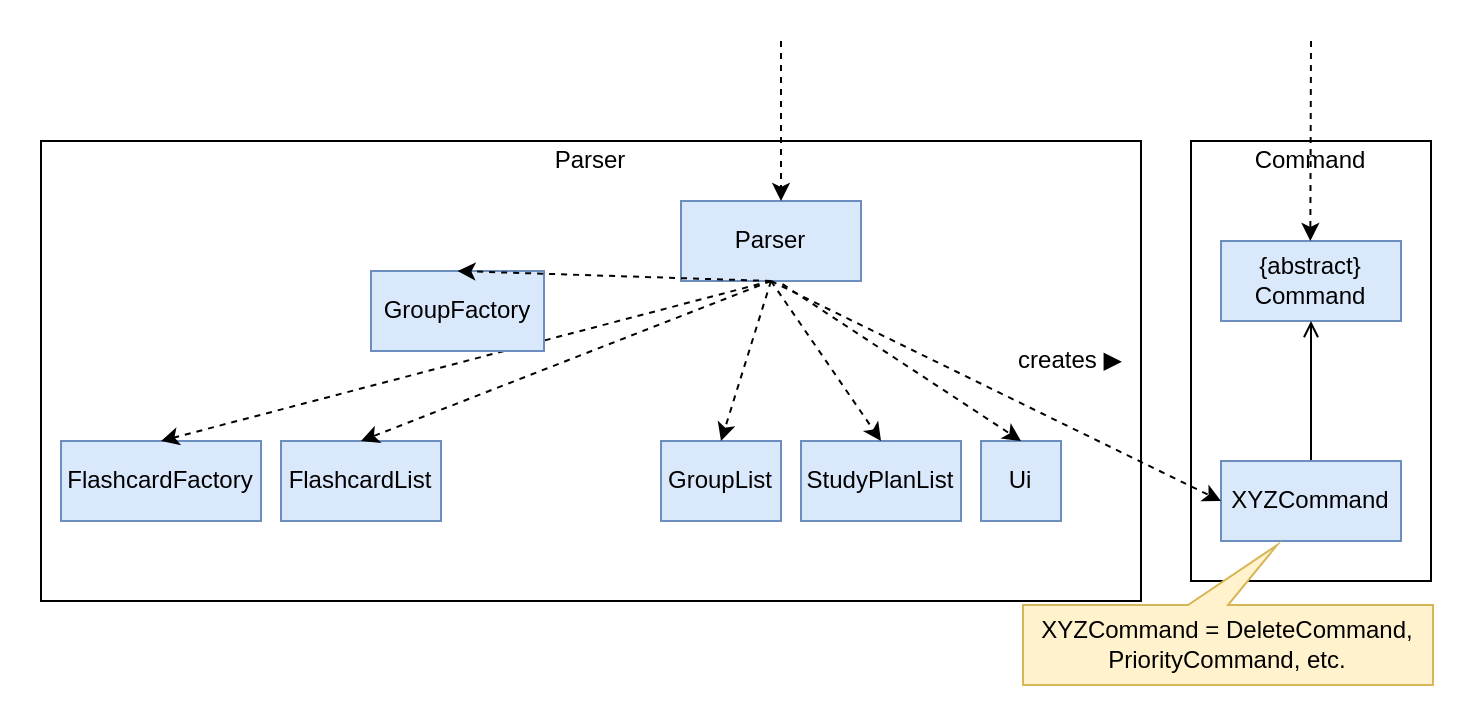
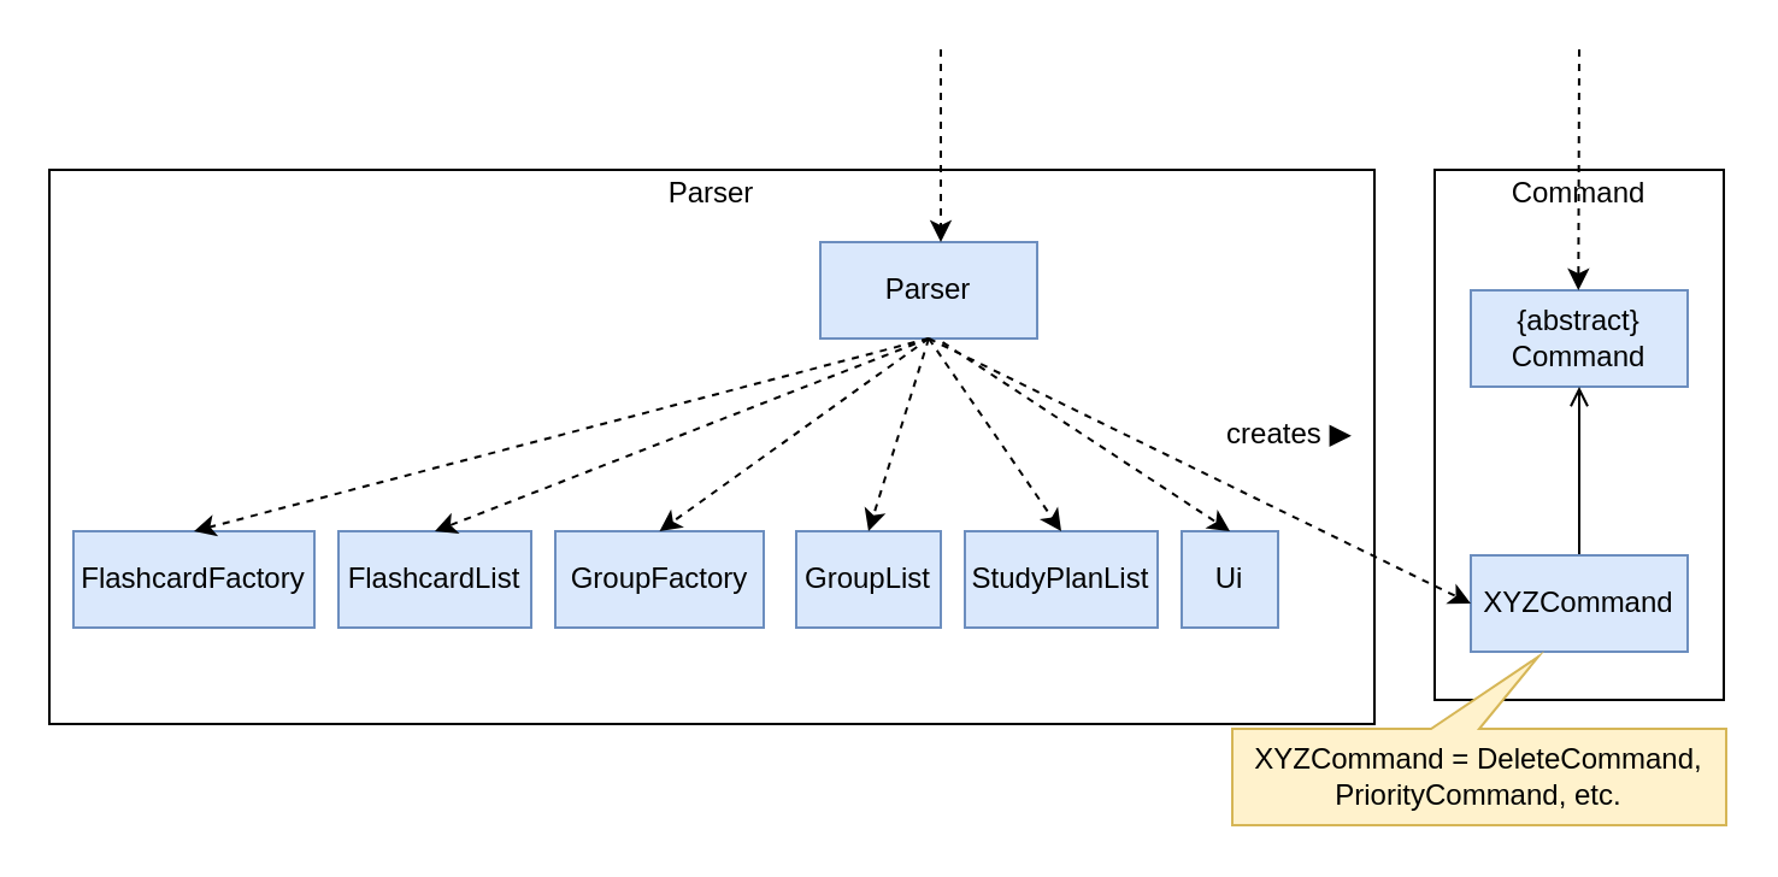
  <mxCell id="0" />
  <mxCell id="1" parent="0" />
  <mxCell id="2" value="" style="rounded=0;whiteSpace=wrap;html=1;fillColor=none;gradientColor=none;" vertex="1" parent="1"><mxGeometry x="595" y="70" width="120" height="220" as="geometry" /></mxCell>
  <mxCell id="3" value="" style="rounded=0;whiteSpace=wrap;html=1;gradientColor=none;fillColor=none;align=left;" vertex="1" parent="1"><mxGeometry x="20" y="70" width="550" height="230" as="geometry" /></mxCell>
  <mxCell id="4" value="Parser" style="rounded=0;whiteSpace=wrap;html=1;fillColor=#dae8fc;strokeColor=#6c8ebf;" vertex="1" parent="1"><mxGeometry x="340" y="100" width="90" height="40" as="geometry" /></mxCell>
  <mxCell id="5" value="FlashcardFactory" style="rounded=0;whiteSpace=wrap;html=1;fillColor=#dae8fc;strokeColor=#6c8ebf;" vertex="1" parent="1"><mxGeometry x="30" y="220" width="100" height="40" as="geometry" /></mxCell>
  <mxCell id="6" value="" style="endArrow=classic;html=1;exitX=0.5;exitY=1;exitDx=0;exitDy=0;entryX=0.5;entryY=0;entryDx=0;entryDy=0;dashed=1;" edge="1" parent="1" source="4" target="5"><mxGeometry width="50" height="50" relative="1" as="geometry"><mxPoint x="310" y="290" as="sourcePoint" /><mxPoint x="360" y="240" as="targetPoint" /></mxGeometry></mxCell>
  <mxCell id="7" value="FlashcardList" style="rounded=0;whiteSpace=wrap;html=1;fillColor=#dae8fc;strokeColor=#6c8ebf;" vertex="1" parent="1"><mxGeometry x="140" y="220" width="80" height="40" as="geometry" /></mxCell>
  <mxCell id="8" value="" style="endArrow=classic;html=1;exitX=0.5;exitY=1;exitDx=0;exitDy=0;entryX=0.5;entryY=0;entryDx=0;entryDy=0;dashed=1;" edge="1" parent="1" target="7" source="4"><mxGeometry width="50" height="50" relative="1" as="geometry"><mxPoint x="392.5" y="130" as="sourcePoint" /><mxPoint x="467.5" y="240" as="targetPoint" /></mxGeometry></mxCell>
- <mxCell id="9" value="GroupFactory" style="rounded=0;whiteSpace=wrap;html=1;fillColor=#dae8fc;strokeColor=#6c8ebf;" vertex="1" parent="1"><mxGeometry x="185" y="135" width="86.5" height="40" as="geometry" /></mxCell>
+ <mxCell id="9" value="GroupFactory" style="rounded=0;whiteSpace=wrap;html=1;fillColor=#dae8fc;strokeColor=#6c8ebf;" vertex="1" parent="1"><mxGeometry x="230" y="220" width="86.5" height="40" as="geometry" /></mxCell>
  <mxCell id="10" value="" style="endArrow=classic;html=1;exitX=0.5;exitY=1;exitDx=0;exitDy=0;entryX=0.5;entryY=0;entryDx=0;entryDy=0;dashed=1;" edge="1" parent="1" target="9" source="4"><mxGeometry width="50" height="50" relative="1" as="geometry"><mxPoint x="395" y="130" as="sourcePoint" /><mxPoint x="577.5" y="240" as="targetPoint" /></mxGeometry></mxCell>
  <mxCell id="11" value="GroupList" style="rounded=0;whiteSpace=wrap;html=1;fillColor=#dae8fc;strokeColor=#6c8ebf;" vertex="1" parent="1"><mxGeometry x="330" y="220" width="60" height="40" as="geometry" /></mxCell>
  <mxCell id="12" value="" style="endArrow=classic;html=1;exitX=0.5;exitY=1;exitDx=0;exitDy=0;entryX=0.5;entryY=0;entryDx=0;entryDy=0;dashed=1;" edge="1" parent="1" target="11" source="4"><mxGeometry width="50" height="50" relative="1" as="geometry"><mxPoint x="725" y="140" as="sourcePoint" /><mxPoint x="700" y="240" as="targetPoint" /></mxGeometry></mxCell>
  <mxCell id="13" value="StudyPlanList" style="rounded=0;whiteSpace=wrap;html=1;fillColor=#dae8fc;strokeColor=#6c8ebf;" vertex="1" parent="1"><mxGeometry x="400" y="220" width="80" height="40" as="geometry" /></mxCell>
  <mxCell id="14" value="" style="endArrow=classic;html=1;exitX=0.5;exitY=1;exitDx=0;exitDy=0;entryX=0.5;entryY=0;entryDx=0;entryDy=0;dashed=1;" edge="1" parent="1" target="13" source="4"><mxGeometry width="50" height="50" relative="1" as="geometry"><mxPoint x="725" y="140" as="sourcePoint" /><mxPoint x="807.5" y="240" as="targetPoint" /></mxGeometry></mxCell>
  <mxCell id="15" value="Ui" style="rounded=0;whiteSpace=wrap;html=1;fillColor=#dae8fc;strokeColor=#6c8ebf;" vertex="1" parent="1"><mxGeometry x="490" y="220" width="40" height="40" as="geometry" /></mxCell>
  <mxCell id="16" value="" style="endArrow=classic;html=1;exitX=0.564;exitY=1.039;exitDx=0;exitDy=0;entryX=0.5;entryY=0;entryDx=0;entryDy=0;dashed=1;exitPerimeter=0;" edge="1" parent="1" target="15" source="4"><mxGeometry width="50" height="50" relative="1" as="geometry"><mxPoint x="725" y="140" as="sourcePoint" /><mxPoint x="917.5" y="240" as="targetPoint" /></mxGeometry></mxCell>
  <mxCell id="17" value="Parser" style="text;html=1;strokeColor=none;fillColor=none;align=center;verticalAlign=middle;whiteSpace=wrap;rounded=0;" vertex="1" parent="1"><mxGeometry x="275" y="70" width="40" height="20" as="geometry" /></mxCell>
  <mxCell id="18" value="{abstract}&lt;br&gt;Command" style="rounded=0;whiteSpace=wrap;html=1;fillColor=#dae8fc;strokeColor=#6c8ebf;" vertex="1" parent="1"><mxGeometry x="610" y="120" width="90" height="40" as="geometry" /></mxCell>
  <mxCell id="19" value="" style="endArrow=open;html=1;entryX=0.5;entryY=1;entryDx=0;entryDy=0;endFill=0;exitX=0.5;exitY=0;exitDx=0;exitDy=0;" edge="1" parent="1" source="20" target="18"><mxGeometry width="50" height="50" relative="1" as="geometry"><mxPoint x="655" y="200" as="sourcePoint" /><mxPoint x="490" y="140" as="targetPoint" /></mxGeometry></mxCell>
  <mxCell id="20" value="XYZCommand" style="rounded=0;whiteSpace=wrap;html=1;fillColor=#dae8fc;strokeColor=#6c8ebf;" vertex="1" parent="1"><mxGeometry x="610" y="230" width="90" height="40" as="geometry" /></mxCell>
  <mxCell id="21" value="" style="endArrow=classic;html=1;entryX=0;entryY=0.5;entryDx=0;entryDy=0;exitX=0.5;exitY=1;exitDx=0;exitDy=0;dashed=1;" edge="1" parent="1" source="4" target="20"><mxGeometry width="50" height="50" relative="1" as="geometry"><mxPoint x="440" y="190" as="sourcePoint" /><mxPoint x="490" y="140" as="targetPoint" /></mxGeometry></mxCell>
  <mxCell id="22" value="&lt;font style=&quot;font-size: 12px&quot;&gt;creates&amp;nbsp;▶&lt;/font&gt;" style="text;html=1;strokeColor=none;fillColor=none;align=center;verticalAlign=middle;whiteSpace=wrap;rounded=0;" vertex="1" parent="1"><mxGeometry x="515" y="170" width="40" height="20" as="geometry" /></mxCell>
  <mxCell id="23" value="Command" style="text;html=1;strokeColor=none;fillColor=none;align=center;verticalAlign=middle;whiteSpace=wrap;rounded=0;" vertex="1" parent="1"><mxGeometry x="635" y="70" width="40" height="20" as="geometry" /></mxCell>
  <mxCell id="24" value="XYZCommand = DeleteCommand, PriorityCommand, etc." style="shape=callout;whiteSpace=wrap;html=1;perimeter=calloutPerimeter;fillColor=#fff2cc;position2=0.38;direction=west;strokeColor=#d6b656;" vertex="1" parent="1"><mxGeometry x="511" y="272" width="205" height="70" as="geometry" /></mxCell>
  <mxCell id="25" value="" style="endArrow=classic;html=1;dashed=1;" edge="1" parent="1"><mxGeometry width="50" height="50" relative="1" as="geometry"><mxPoint x="390" y="20" as="sourcePoint" /><mxPoint x="390" y="100" as="targetPoint" /></mxGeometry></mxCell>
  <mxCell id="26" value="" style="endArrow=classic;html=1;dashed=1;" edge="1" parent="1"><mxGeometry width="50" height="50" relative="1" as="geometry"><mxPoint x="655" y="20" as="sourcePoint" /><mxPoint x="654.66" y="120" as="targetPoint" /></mxGeometry></mxCell>
